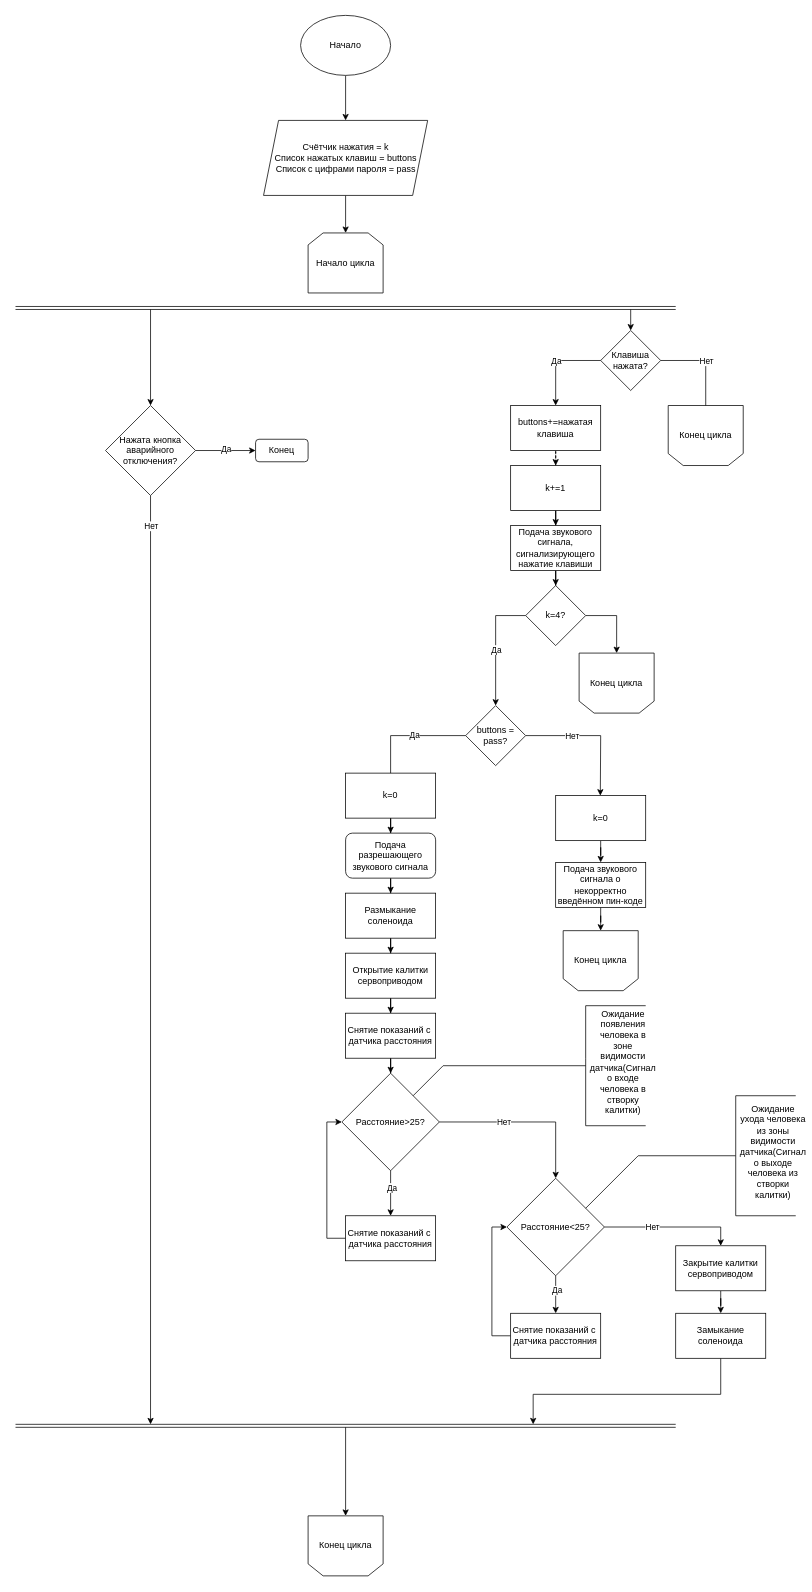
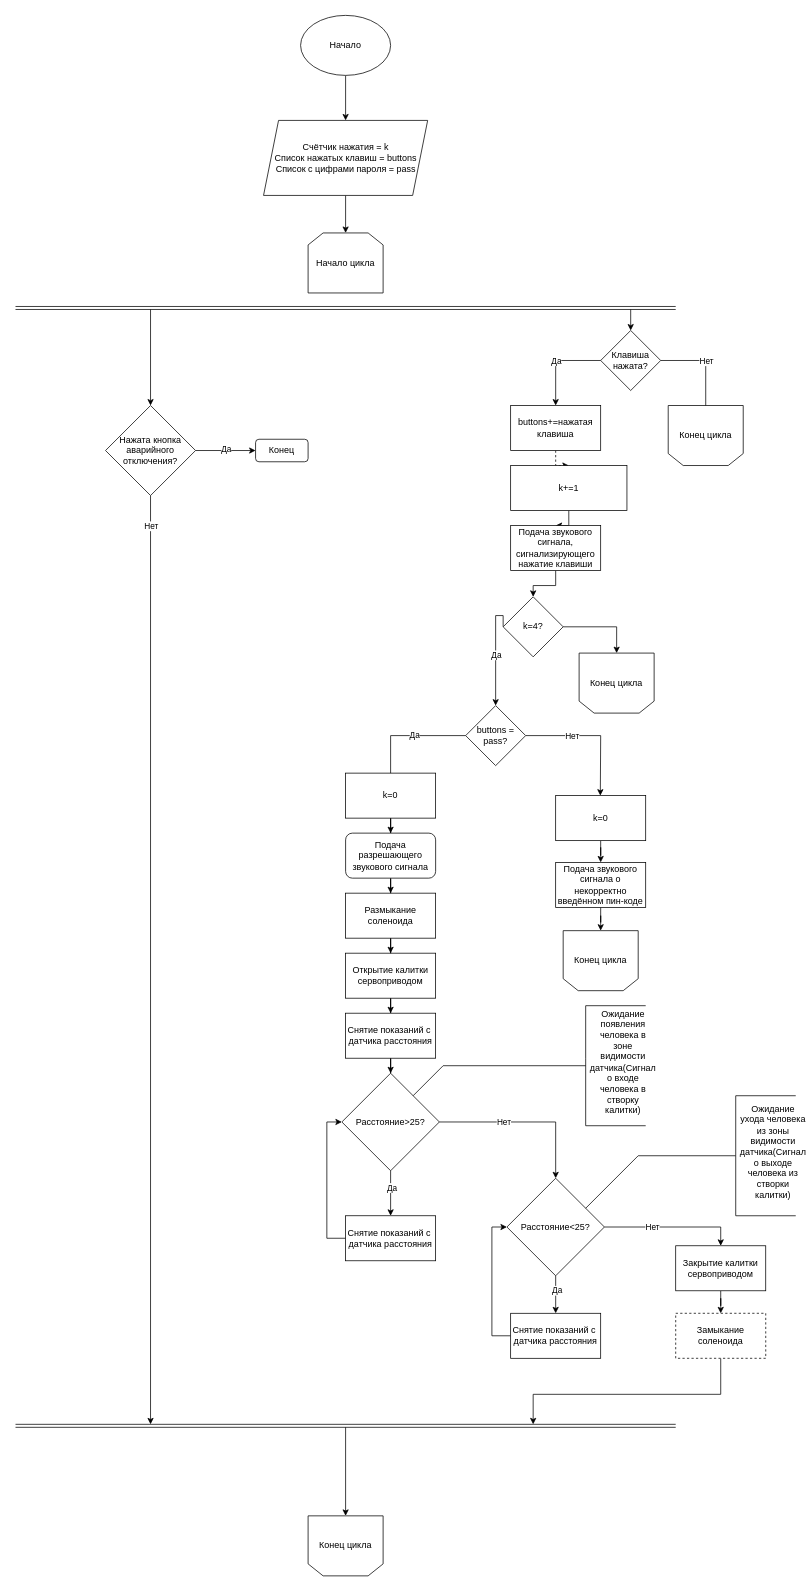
  <mxCell id="0" />
  <mxCell id="1" parent="0" />
  <mxCell id="2" value="Начало цикла" style="shape=loopLimit;whiteSpace=wrap;html=1;" parent="1" vertex="1"><mxGeometry x="410" y="310" width="100" height="80" as="geometry" /></mxCell>
  <mxCell id="3" style="edgeStyle=orthogonalEdgeStyle;rounded=0;orthogonalLoop=1;jettySize=auto;html=1;entryX=0.5;entryY=0;entryDx=0;entryDy=0;" parent="1" source="4" target="6" edge="1"><mxGeometry relative="1" as="geometry" /></mxCell>
  <mxCell id="4" value="Начало" style="ellipse;whiteSpace=wrap;html=1;" parent="1" vertex="1"><mxGeometry x="400" y="20" width="120" height="80" as="geometry" /></mxCell>
  <mxCell id="5" style="edgeStyle=orthogonalEdgeStyle;rounded=0;orthogonalLoop=1;jettySize=auto;html=1;" parent="1" source="6" target="2" edge="1"><mxGeometry relative="1" as="geometry" /></mxCell>
  <mxCell id="6" value="Счётчик нажатия = k&lt;div&gt;Список нажатых клавиш = buttons&lt;/div&gt;&lt;div&gt;Список с цифрами пароля = pass&lt;/div&gt;" style="shape=parallelogram;perimeter=parallelogramPerimeter;whiteSpace=wrap;html=1;fixedSize=1;" parent="1" vertex="1"><mxGeometry x="350.62" y="160" width="218.75" height="100" as="geometry" /></mxCell>
  <mxCell id="7" style="edgeStyle=orthogonalEdgeStyle;rounded=0;orthogonalLoop=1;jettySize=auto;html=1;entryX=0.5;entryY=1;entryDx=0;entryDy=0;" parent="1" source="9" target="10" edge="1"><mxGeometry relative="1" as="geometry"><mxPoint x="980" y="605" as="targetPoint" /><Array as="points"><mxPoint x="940" y="480" /><mxPoint x="940" y="565" /></Array></mxGeometry></mxCell>
  <mxCell id="8" value="Нет" style="edgeLabel;html=1;align=center;verticalAlign=middle;resizable=0;points=[];" parent="7" vertex="1" connectable="0"><mxGeometry x="-0.169" relative="1" as="geometry"><mxPoint y="-11" as="offset" /></mxGeometry></mxCell>
  <mxCell id="9" value="Клавиша нажата?" style="rhombus;whiteSpace=wrap;html=1;" parent="1" vertex="1"><mxGeometry x="800" y="440" width="80" height="80" as="geometry" /></mxCell>
  <mxCell id="10" value="Конец цикла" style="shape=loopLimit;whiteSpace=wrap;html=1;direction=west;" parent="1" vertex="1"><mxGeometry x="890" y="540" width="100" height="80" as="geometry" /></mxCell>
  <mxCell id="11" style="edgeStyle=orthogonalEdgeStyle;rounded=0;orthogonalLoop=1;jettySize=auto;html=1;entryX=0.5;entryY=0;entryDx=0;entryDy=0;dashed=1;" parent="1" source="12" target="14" edge="1"><mxGeometry relative="1" as="geometry" /></mxCell>
  <mxCell id="12" value="buttons+=нажатая клавиша" style="rounded=0;whiteSpace=wrap;html=1;" parent="1" vertex="1"><mxGeometry x="680" y="540" width="120" height="60" as="geometry" /></mxCell>
  <mxCell id="13" style="edgeStyle=orthogonalEdgeStyle;rounded=0;orthogonalLoop=1;jettySize=auto;html=1;entryX=0.5;entryY=0;entryDx=0;entryDy=0;" parent="1" source="14" target="54" edge="1"><mxGeometry relative="1" as="geometry" /></mxCell>
- <mxCell id="14" value="k+=1" style="rounded=0;whiteSpace=wrap;html=1;" parent="1" vertex="1"><mxGeometry x="680" y="620" width="120" height="60" as="geometry" /></mxCell>
+ <mxCell id="14" value="k+=1" style="rounded=0;whiteSpace=wrap;html=1;" parent="1" vertex="1"><mxGeometry x="680" y="620" width="155" height="60" as="geometry" /></mxCell>
  <mxCell id="15" style="edgeStyle=orthogonalEdgeStyle;rounded=0;orthogonalLoop=1;jettySize=auto;html=1;entryX=0.5;entryY=0;entryDx=0;entryDy=0;exitX=0;exitY=0.5;exitDx=0;exitDy=0;" parent="1" source="19" target="24" edge="1"><mxGeometry relative="1" as="geometry"><mxPoint x="600" y="670" as="sourcePoint" /><mxPoint x="470" y="650" as="targetPoint" /><Array as="points"><mxPoint x="660" y="820" /></Array></mxGeometry></mxCell>
  <mxCell id="16" value="Да" style="edgeLabel;html=1;align=center;verticalAlign=middle;resizable=0;points=[];" parent="15" vertex="1" connectable="0"><mxGeometry x="0.067" relative="1" as="geometry"><mxPoint as="offset" /></mxGeometry></mxCell>
  <mxCell id="17" value="Конец цикла" style="shape=loopLimit;whiteSpace=wrap;html=1;direction=west;" parent="1" vertex="1"><mxGeometry x="771.25" y="870" width="100" height="80" as="geometry" /></mxCell>
  <mxCell id="18" style="edgeStyle=orthogonalEdgeStyle;rounded=0;orthogonalLoop=1;jettySize=auto;html=1;entryX=0.5;entryY=1;entryDx=0;entryDy=0;exitX=1;exitY=0.5;exitDx=0;exitDy=0;" parent="1" source="19" target="17" edge="1"><mxGeometry relative="1" as="geometry" /></mxCell>
- <mxCell id="19" value="k=4?" style="rhombus;whiteSpace=wrap;html=1;" parent="1" vertex="1"><mxGeometry x="700" y="780" width="80" height="80" as="geometry" /></mxCell>
+ <mxCell id="19" value="k=4?" style="rhombus;whiteSpace=wrap;html=1;" parent="1" vertex="1"><mxGeometry x="670" y="795" width="80" height="80" as="geometry" /></mxCell>
  <mxCell id="20" style="edgeStyle=orthogonalEdgeStyle;rounded=0;orthogonalLoop=1;jettySize=auto;html=1;exitX=1;exitY=0.5;exitDx=0;exitDy=0;" parent="1" source="24" edge="1"><mxGeometry relative="1" as="geometry"><mxPoint x="799.51" y="1060" as="targetPoint" /><mxPoint x="759.504" y="980.006" as="sourcePoint" /></mxGeometry></mxCell>
  <mxCell id="21" value="Нет" style="edgeLabel;html=1;align=center;verticalAlign=middle;resizable=0;points=[];" parent="20" vertex="1" connectable="0"><mxGeometry x="-0.322" relative="1" as="geometry"><mxPoint as="offset" /></mxGeometry></mxCell>
  <mxCell id="22" style="edgeStyle=orthogonalEdgeStyle;rounded=0;orthogonalLoop=1;jettySize=auto;html=1;" parent="1" source="24" edge="1"><mxGeometry relative="1" as="geometry"><mxPoint x="520" y="1060" as="targetPoint" /><Array as="points"><mxPoint x="520" y="980" /><mxPoint x="520" y="1060" /></Array></mxGeometry></mxCell>
  <mxCell id="23" value="Да" style="edgeLabel;html=1;align=center;verticalAlign=middle;resizable=0;points=[];" parent="22" vertex="1" connectable="0"><mxGeometry x="-0.229" y="-1" relative="1" as="geometry"><mxPoint as="offset" /></mxGeometry></mxCell>
  <mxCell id="24" value="buttons = pass?" style="rhombus;whiteSpace=wrap;html=1;" parent="1" vertex="1"><mxGeometry x="620" y="940" width="80" height="80" as="geometry" /></mxCell>
  <mxCell id="25" style="edgeStyle=orthogonalEdgeStyle;rounded=0;orthogonalLoop=1;jettySize=auto;html=1;entryX=0.5;entryY=0;entryDx=0;entryDy=0;" parent="1" source="9" target="12" edge="1"><mxGeometry relative="1" as="geometry"><mxPoint x="800" y="605" as="targetPoint" /><mxPoint x="840" y="520" as="sourcePoint" /><Array as="points"><mxPoint x="740" y="480" /></Array></mxGeometry></mxCell>
  <mxCell id="26" value="Да" style="edgeLabel;html=1;align=center;verticalAlign=middle;resizable=0;points=[];" parent="25" vertex="1" connectable="0"><mxGeometry x="-0.292" y="1" relative="1" as="geometry"><mxPoint x="-18" y="-1" as="offset" /></mxGeometry></mxCell>
  <mxCell id="27" value="" style="edgeStyle=orthogonalEdgeStyle;rounded=0;orthogonalLoop=1;jettySize=auto;html=1;" edge="1" parent="1" source="28" target="83"><mxGeometry relative="1" as="geometry" /></mxCell>
  <mxCell id="28" value="k=0" style="rounded=0;whiteSpace=wrap;html=1;" parent="1" vertex="1"><mxGeometry x="740" y="1060" width="120" height="60" as="geometry" /></mxCell>
  <mxCell id="29" value="Конец цикла" style="shape=loopLimit;whiteSpace=wrap;html=1;direction=west;" parent="1" vertex="1"><mxGeometry x="750" y="1240" width="100" height="80" as="geometry" /></mxCell>
  <mxCell id="30" value="" style="edgeStyle=orthogonalEdgeStyle;rounded=0;orthogonalLoop=1;jettySize=auto;html=1;" edge="1" parent="1" source="31" target="85"><mxGeometry relative="1" as="geometry" /></mxCell>
  <mxCell id="31" value="k=0" style="rounded=0;whiteSpace=wrap;html=1;" parent="1" vertex="1"><mxGeometry y="1030" width="120" height="60" as="geometry" x="460" /></mxCell>
  <mxCell id="32" style="edgeStyle=orthogonalEdgeStyle;rounded=0;orthogonalLoop=1;jettySize=auto;html=1;entryX=0.5;entryY=0;entryDx=0;entryDy=0;" edge="1" parent="1" source="33" target="35"><mxGeometry relative="1" as="geometry" /></mxCell>
  <mxCell id="33" value="Открытие калитки сервоприводом" style="rounded=0;whiteSpace=wrap;html=1;" parent="1" vertex="1"><mxGeometry y="1270" width="120" height="60" as="geometry" x="460" /></mxCell>
  <mxCell id="34" value="" style="edgeStyle=orthogonalEdgeStyle;rounded=0;orthogonalLoop=1;jettySize=auto;html=1;" edge="1" parent="1" source="35" target="40"><mxGeometry relative="1" as="geometry" /></mxCell>
  <mxCell id="35" value="Снятие показаний с&amp;nbsp; датчика расстояния" style="rounded=0;whiteSpace=wrap;html=1;" parent="1" vertex="1"><mxGeometry y="1350" width="120" height="60" as="geometry" x="460" /></mxCell>
  <mxCell id="36" value="" style="edgeStyle=orthogonalEdgeStyle;rounded=0;orthogonalLoop=1;jettySize=auto;html=1;" parent="1" source="40" target="43" edge="1"><mxGeometry relative="1" as="geometry" /></mxCell>
  <mxCell id="37" value="Нет" style="edgeLabel;html=1;align=center;verticalAlign=middle;resizable=0;points=[];" parent="36" vertex="1" connectable="0"><mxGeometry x="-0.257" y="1" relative="1" as="geometry"><mxPoint as="offset" /></mxGeometry></mxCell>
  <mxCell id="38" style="edgeStyle=orthogonalEdgeStyle;rounded=0;orthogonalLoop=1;jettySize=auto;html=1;entryX=0.5;entryY=0;entryDx=0;entryDy=0;" parent="1" source="40" target="45" edge="1"><mxGeometry relative="1" as="geometry" /></mxCell>
  <mxCell id="39" value="Да" style="edgeLabel;html=1;align=center;verticalAlign=middle;resizable=0;points=[];" parent="38" vertex="1" connectable="0"><mxGeometry x="-0.262" y="1" relative="1" as="geometry"><mxPoint as="offset" /></mxGeometry></mxCell>
  <mxCell id="40" value="Расстояние&amp;gt;25?" style="rhombus;whiteSpace=wrap;html=1;" parent="1" vertex="1"><mxGeometry x="455" y="1430" width="130" height="130" as="geometry" /></mxCell>
  <mxCell id="41" style="edgeStyle=orthogonalEdgeStyle;rounded=0;orthogonalLoop=1;jettySize=auto;html=1;entryX=0.5;entryY=0;entryDx=0;entryDy=0;" parent="1" source="43" target="51" edge="1"><mxGeometry relative="1" as="geometry" /></mxCell>
  <mxCell id="42" value="Нет" style="edgeLabel;html=1;align=center;verticalAlign=middle;resizable=0;points=[];" parent="41" vertex="1" connectable="0"><mxGeometry x="-0.303" y="1" relative="1" as="geometry"><mxPoint as="offset" /></mxGeometry></mxCell>
  <mxCell id="43" value="Расстояние&amp;lt;25?" style="rhombus;whiteSpace=wrap;html=1;" parent="1" vertex="1"><mxGeometry x="675" y="1570" width="130" height="130" as="geometry" /></mxCell>
  <mxCell id="44" style="edgeStyle=orthogonalEdgeStyle;rounded=0;orthogonalLoop=1;jettySize=auto;html=1;entryX=0;entryY=0.5;entryDx=0;entryDy=0;exitX=0;exitY=0.5;exitDx=0;exitDy=0;" parent="1" source="45" target="40" edge="1"><mxGeometry relative="1" as="geometry" /></mxCell>
  <mxCell id="45" value="Снятие показаний с&amp;nbsp; датчика расстояния" style="rounded=0;whiteSpace=wrap;html=1;" parent="1" vertex="1"><mxGeometry y="1620" width="120" height="60" as="geometry" x="460" /></mxCell>
  <mxCell id="46" style="edgeStyle=orthogonalEdgeStyle;rounded=0;orthogonalLoop=1;jettySize=auto;html=1;entryX=0;entryY=0.5;entryDx=0;entryDy=0;exitX=0;exitY=0.5;exitDx=0;exitDy=0;" parent="1" source="47" target="43" edge="1"><mxGeometry relative="1" as="geometry" /></mxCell>
  <mxCell id="47" value="Снятие показаний с&amp;nbsp; датчика расстояния" style="rounded=0;whiteSpace=wrap;html=1;" parent="1" vertex="1"><mxGeometry x="680" y="1750" width="120" height="60" as="geometry" /></mxCell>
  <mxCell id="48" style="edgeStyle=orthogonalEdgeStyle;rounded=0;orthogonalLoop=1;jettySize=auto;html=1;entryX=0.5;entryY=0;entryDx=0;entryDy=0;" parent="1" source="43" target="47" edge="1"><mxGeometry relative="1" as="geometry" /></mxCell>
  <mxCell id="49" value="Да" style="edgeLabel;html=1;align=center;verticalAlign=middle;resizable=0;points=[];" parent="48" vertex="1" connectable="0"><mxGeometry x="-0.259" y="1" relative="1" as="geometry"><mxPoint as="offset" /></mxGeometry></mxCell>
  <mxCell id="50" value="" style="edgeStyle=orthogonalEdgeStyle;rounded=0;orthogonalLoop=1;jettySize=auto;html=1;" edge="1" parent="1" source="51" target="70"><mxGeometry relative="1" as="geometry" /></mxCell>
  <mxCell id="51" value="Закрытие калитки сервоприводом" style="rounded=0;whiteSpace=wrap;html=1;" parent="1" vertex="1"><mxGeometry x="900" y="1660" width="120" height="60" as="geometry" /></mxCell>
  <mxCell id="52" value="Конец цикла" style="shape=loopLimit;whiteSpace=wrap;html=1;direction=west;" parent="1" vertex="1"><mxGeometry x="410" y="2020" width="100" height="80" as="geometry" /></mxCell>
  <mxCell id="53" style="edgeStyle=orthogonalEdgeStyle;rounded=0;orthogonalLoop=1;jettySize=auto;html=1;entryX=0.5;entryY=0;entryDx=0;entryDy=0;" parent="1" source="54" target="19" edge="1"><mxGeometry relative="1" as="geometry" /></mxCell>
  <mxCell id="54" value="Подача звукового сигнала, сигнализирующего нажатие клавиши" style="rounded=0;whiteSpace=wrap;html=1;" parent="1" vertex="1"><mxGeometry x="680" y="700" width="120" height="60" as="geometry" /></mxCell>
  <mxCell id="55" value="" style="endArrow=none;html=1;rounded=0;" edge="1" parent="1"><mxGeometry width="50" height="50" relative="1" as="geometry"><mxPoint x="550" y="1460" as="sourcePoint" /><mxPoint x="590" y="1420" as="targetPoint" /></mxGeometry></mxCell>
  <mxCell id="56" value="" style="endArrow=none;html=1;rounded=0;" edge="1" parent="1"><mxGeometry width="50" height="50" relative="1" as="geometry"><mxPoint x="590" y="1420" as="sourcePoint" /><mxPoint x="780" y="1420" as="targetPoint" /></mxGeometry></mxCell>
  <mxCell id="57" value="" style="endArrow=none;html=1;rounded=0;" edge="1" parent="1"><mxGeometry width="50" height="50" relative="1" as="geometry"><mxPoint x="780" y="1500" as="sourcePoint" /><mxPoint x="780" y="1340" as="targetPoint" /><Array as="points"><mxPoint x="780" y="1410" /></Array></mxGeometry></mxCell>
  <mxCell id="58" value="Ожидание появления человека в зоне видимости датчика(Сигнал о входе человека в створку калитки)" style="text;html=1;align=center;verticalAlign=middle;whiteSpace=wrap;rounded=0;" vertex="1" parent="1"><mxGeometry x="800" y="1400" width="60" height="30" as="geometry" /></mxCell>
  <mxCell id="59" value="" style="endArrow=none;html=1;rounded=0;" edge="1" parent="1"><mxGeometry width="50" height="50" relative="1" as="geometry"><mxPoint x="780" y="1340" as="sourcePoint" /><mxPoint x="860" y="1340" as="targetPoint" /></mxGeometry></mxCell>
  <mxCell id="60" value="" style="endArrow=none;html=1;rounded=0;" edge="1" parent="1"><mxGeometry width="50" height="50" relative="1" as="geometry"><mxPoint x="780" y="1500" as="sourcePoint" /><mxPoint x="860" y="1500" as="targetPoint" /></mxGeometry></mxCell>
  <mxCell id="61" value="" style="endArrow=none;html=1;rounded=0;" edge="1" parent="1"><mxGeometry width="50" height="50" relative="1" as="geometry"><mxPoint x="780" y="1610" as="sourcePoint" /><mxPoint x="850" y="1540" as="targetPoint" /></mxGeometry></mxCell>
  <mxCell id="62" value="" style="endArrow=none;html=1;rounded=0;" edge="1" parent="1"><mxGeometry width="50" height="50" relative="1" as="geometry"><mxPoint x="850" y="1540" as="sourcePoint" /><mxPoint x="980" y="1540" as="targetPoint" /></mxGeometry></mxCell>
  <mxCell id="63" value="" style="endArrow=none;html=1;rounded=0;" edge="1" parent="1"><mxGeometry width="50" height="50" relative="1" as="geometry"><mxPoint x="980" y="1620" as="sourcePoint" /><mxPoint x="980" y="1460" as="targetPoint" /><Array as="points"><mxPoint x="980" y="1540" /></Array></mxGeometry></mxCell>
  <mxCell id="64" value="" style="endArrow=none;html=1;rounded=0;" edge="1" parent="1"><mxGeometry width="50" height="50" relative="1" as="geometry"><mxPoint x="980" y="1620" as="sourcePoint" /><mxPoint x="1060" y="1620" as="targetPoint" /></mxGeometry></mxCell>
  <mxCell id="65" value="" style="endArrow=none;html=1;rounded=0;" edge="1" parent="1"><mxGeometry width="50" height="50" relative="1" as="geometry"><mxPoint x="980" y="1460" as="sourcePoint" /><mxPoint x="1060" y="1460" as="targetPoint" /></mxGeometry></mxCell>
  <mxCell id="66" value="Ожидание ухода человека из зоны видимости датчика(Сигнал о выходе человека из створки калитки)" style="text;html=1;align=center;verticalAlign=middle;whiteSpace=wrap;rounded=0;" vertex="1" parent="1"><mxGeometry x="1000" y="1520" width="60" height="30" as="geometry" /></mxCell>
  <mxCell id="67" style="edgeStyle=orthogonalEdgeStyle;rounded=0;orthogonalLoop=1;jettySize=auto;html=1;entryX=0.5;entryY=0;entryDx=0;entryDy=0;" edge="1" parent="1" source="68" target="33"><mxGeometry relative="1" as="geometry" /></mxCell>
  <mxCell id="68" value="Размыкание соленоида" style="rounded=0;whiteSpace=wrap;html=1;" vertex="1" parent="1"><mxGeometry y="1190" width="120" height="60" as="geometry" x="460" /></mxCell>
  <mxCell id="69" style="edgeStyle=orthogonalEdgeStyle;rounded=0;orthogonalLoop=1;jettySize=auto;html=1;exitX=0.5;exitY=1;exitDx=0;exitDy=0;" edge="1" parent="1" source="70"><mxGeometry relative="1" as="geometry"><mxPoint x="710" y="1898" as="targetPoint" /><mxPoint x="960" y="1808" as="sourcePoint" /><Array as="points"><mxPoint x="960" y="1858" /><mxPoint x="710" y="1858" /></Array></mxGeometry></mxCell>
- <mxCell id="70" value="Замыкание соленоида" style="rounded=0;whiteSpace=wrap;html=1;" vertex="1" parent="1"><mxGeometry x="900" y="1750" width="120" height="60" as="geometry" /></mxCell>
+ <mxCell id="70" value="Замыкание соленоида" style="rounded=0;whiteSpace=wrap;html=1;dashed=1;" vertex="1" parent="1"><mxGeometry x="900" y="1750" width="120" height="60" as="geometry" /></mxCell>
  <mxCell id="71" value="" style="shape=link;html=1;rounded=0;" edge="1" parent="1"><mxGeometry width="100" relative="1" as="geometry"><mxPoint x="20" y="410" as="sourcePoint" /><mxPoint x="900" y="410" as="targetPoint" /></mxGeometry></mxCell>
  <mxCell id="72" value="" style="shape=link;html=1;rounded=0;" edge="1" parent="1"><mxGeometry width="100" relative="1" as="geometry"><mxPoint x="20" y="1900" as="sourcePoint" /><mxPoint x="900" y="1900" as="targetPoint" /></mxGeometry></mxCell>
  <mxCell id="73" style="edgeStyle=orthogonalEdgeStyle;rounded=0;orthogonalLoop=1;jettySize=auto;html=1;entryX=0;entryY=0.5;entryDx=0;entryDy=0;" edge="1" parent="1" source="77" target="78"><mxGeometry relative="1" as="geometry" /></mxCell>
  <mxCell id="74" value="Да" style="edgeLabel;html=1;align=center;verticalAlign=middle;resizable=0;points=[];" vertex="1" connectable="0" parent="73"><mxGeometry x="-0.008" y="2" relative="1" as="geometry"><mxPoint as="offset" /></mxGeometry></mxCell>
  <mxCell id="75" style="edgeStyle=orthogonalEdgeStyle;rounded=0;orthogonalLoop=1;jettySize=auto;html=1;" edge="1" parent="1"><mxGeometry relative="1" as="geometry"><mxPoint x="200" y="1898" as="targetPoint" /><mxPoint x="200" y="660" as="sourcePoint" /><Array as="points"><mxPoint x="200" y="1898" /></Array></mxGeometry></mxCell>
  <mxCell id="76" value="Нет" style="edgeLabel;html=1;align=center;verticalAlign=middle;resizable=0;points=[];" vertex="1" connectable="0" parent="75"><mxGeometry x="-0.09" relative="1" as="geometry"><mxPoint y="-523" as="offset" /></mxGeometry></mxCell>
  <mxCell id="77" value="Нажата кнопка аварийного отключения?" style="rhombus;whiteSpace=wrap;html=1;" vertex="1" parent="1"><mxGeometry x="140" y="540" width="120" height="120" as="geometry" /></mxCell>
  <mxCell id="78" value="Конец" style="rounded=1;whiteSpace=wrap;html=1;" vertex="1" parent="1"><mxGeometry x="340" y="585" width="70" height="30" as="geometry" /></mxCell>
  <mxCell id="79" value="" style="endArrow=classic;html=1;rounded=0;" edge="1" parent="1"><mxGeometry width="50" height="50" relative="1" as="geometry"><mxPoint x="200" y="412" as="sourcePoint" /><mxPoint x="200" y="540" as="targetPoint" /></mxGeometry></mxCell>
  <mxCell id="80" value="" style="endArrow=classic;html=1;rounded=0;entryX=0.5;entryY=1;entryDx=0;entryDy=0;" edge="1" parent="1" target="52"><mxGeometry width="50" height="50" relative="1" as="geometry"><mxPoint y="1902" as="sourcePoint" x="460" /><mxPoint y="2012" as="targetPoint" x="460" /></mxGeometry></mxCell>
  <mxCell id="81" value="" style="endArrow=classic;html=1;rounded=0;" edge="1" parent="1"><mxGeometry width="50" height="50" relative="1" as="geometry"><mxPoint x="840" y="412" as="sourcePoint" /><mxPoint x="840" y="440" as="targetPoint" /></mxGeometry></mxCell>
  <mxCell id="82" value="" style="edgeStyle=orthogonalEdgeStyle;rounded=0;orthogonalLoop=1;jettySize=auto;html=1;" edge="1" parent="1" source="83" target="29"><mxGeometry relative="1" as="geometry" /></mxCell>
  <mxCell id="83" value="Подача звукового сигнала о некорректно введённом пин-коде" style="rounded=0;whiteSpace=wrap;html=1;" vertex="1" parent="1"><mxGeometry x="740" y="1149" width="120" height="60" as="geometry" /></mxCell>
  <mxCell id="84" value="" style="edgeStyle=orthogonalEdgeStyle;rounded=0;orthogonalLoop=1;jettySize=auto;html=1;" edge="1" parent="1" source="85" target="68"><mxGeometry relative="1" as="geometry" /></mxCell>
  <mxCell id="85" value="Подача разрешающего звукового сигнала" style="whiteSpace=wrap;html=1;rounded=1;" vertex="1" parent="1"><mxGeometry y="1110" width="120" height="60" as="geometry" x="460" /></mxCell>
